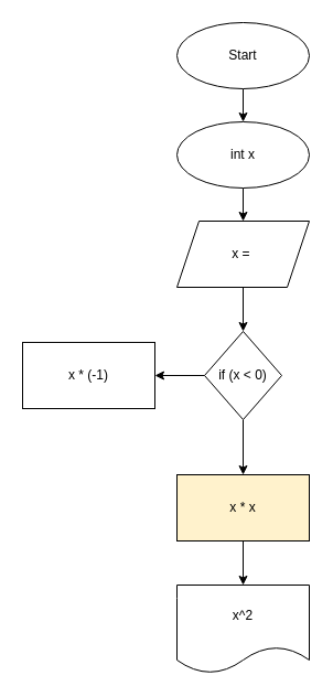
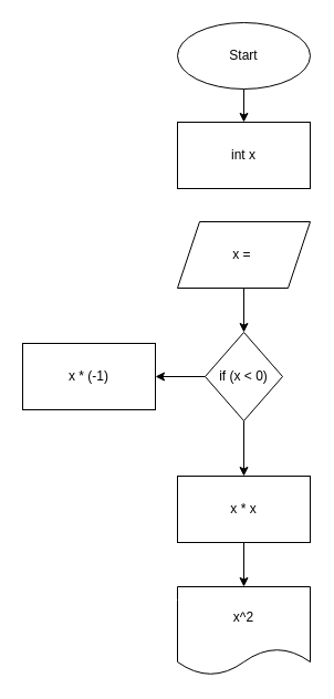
  <mxCell id="0" />
  <mxCell id="1" parent="0" />
  <mxCell id="2" style="edgeStyle=none;html=1;" edge="1" parent="1" source="3" target="5"><mxGeometry relative="1" as="geometry" /></mxCell>
  <mxCell id="3" value="Start" style="ellipse;whiteSpace=wrap;html=1;" vertex="1" parent="1"><mxGeometry x="160" y="20" width="120" height="60" as="geometry" /></mxCell>
- <mxCell id="4" style="edgeStyle=none;html=1;" edge="1" parent="1" source="5" target="7"><mxGeometry relative="1" as="geometry" /></mxCell>
- <mxCell id="5" value="int x" style="ellipse;whiteSpace=wrap;html=1;" vertex="1" parent="1"><mxGeometry x="160" y="110" width="120" height="60" as="geometry" /></mxCell>
+ <mxCell id="5" value="int x" style="whiteSpace=wrap;html=1;" vertex="1" parent="1"><mxGeometry x="160" y="110" width="120" height="60" as="geometry" /></mxCell>
  <mxCell id="6" style="edgeStyle=none;html=1;" edge="1" parent="1" source="7" target="10"><mxGeometry relative="1" as="geometry" /></mxCell>
  <mxCell id="7" value="x =&amp;nbsp;" style="shape=parallelogram;perimeter=parallelogramPerimeter;whiteSpace=wrap;html=1;fixedSize=1;" vertex="1" parent="1"><mxGeometry x="160" y="200" width="120" height="60" as="geometry" /></mxCell>
  <mxCell id="8" style="edgeStyle=none;html=1;entryX=1;entryY=0.5;entryDx=0;entryDy=0;" edge="1" parent="1" source="10" target="11"><mxGeometry relative="1" as="geometry" /></mxCell>
  <mxCell id="9" style="edgeStyle=none;html=1;" edge="1" parent="1" source="10" target="13"><mxGeometry relative="1" as="geometry" /></mxCell>
  <mxCell id="10" value="if (x &amp;lt; 0)" style="rhombus;whiteSpace=wrap;html=1;" vertex="1" parent="1"><mxGeometry x="185" y="300" width="70" height="80" as="geometry" /></mxCell>
  <mxCell id="11" value="x * (-1)" style="whiteSpace=wrap;html=1;" vertex="1" parent="1"><mxGeometry x="20" y="310" width="120" height="60" as="geometry" /></mxCell>
  <mxCell id="12" style="edgeStyle=none;html=1;" edge="1" parent="1" source="13" target="14"><mxGeometry relative="1" as="geometry" /></mxCell>
- <mxCell id="13" value="x * x" style="whiteSpace=wrap;html=1;fillColor=#fff2cc;" vertex="1" parent="1"><mxGeometry x="160" y="430" width="120" height="60" as="geometry" /></mxCell>
+ <mxCell id="13" value="x * x" style="whiteSpace=wrap;html=1;" vertex="1" parent="1"><mxGeometry x="160" y="430" width="120" height="60" as="geometry" /></mxCell>
  <mxCell id="14" value="x^2" style="shape=document;whiteSpace=wrap;html=1;boundedLbl=1;" vertex="1" parent="1"><mxGeometry x="160" y="530" width="120" height="80" as="geometry" /></mxCell>
